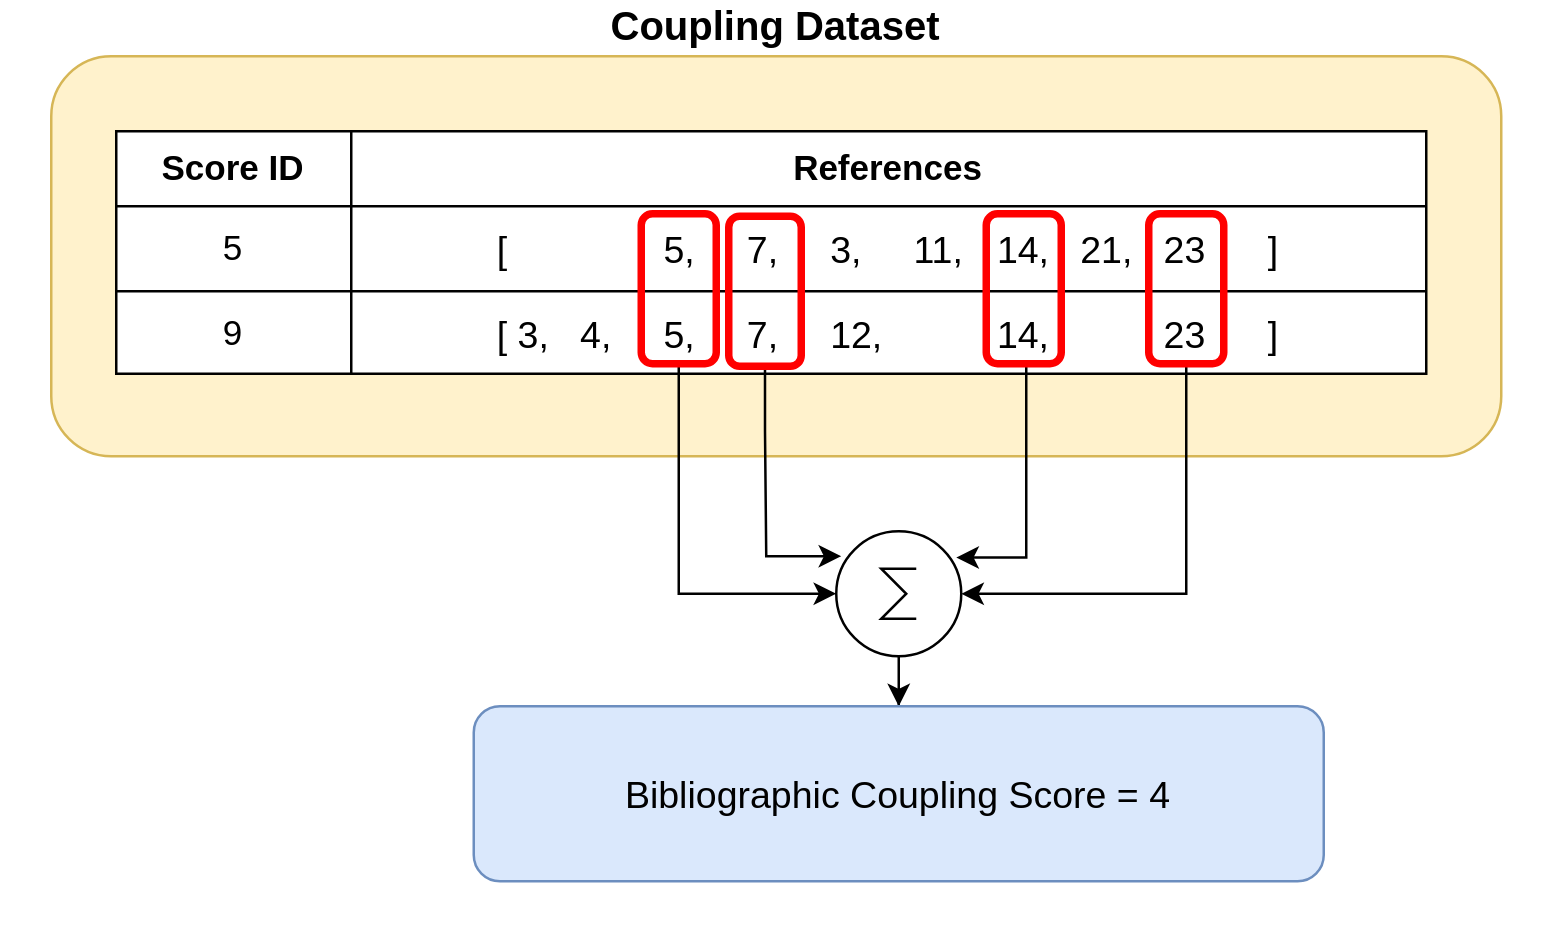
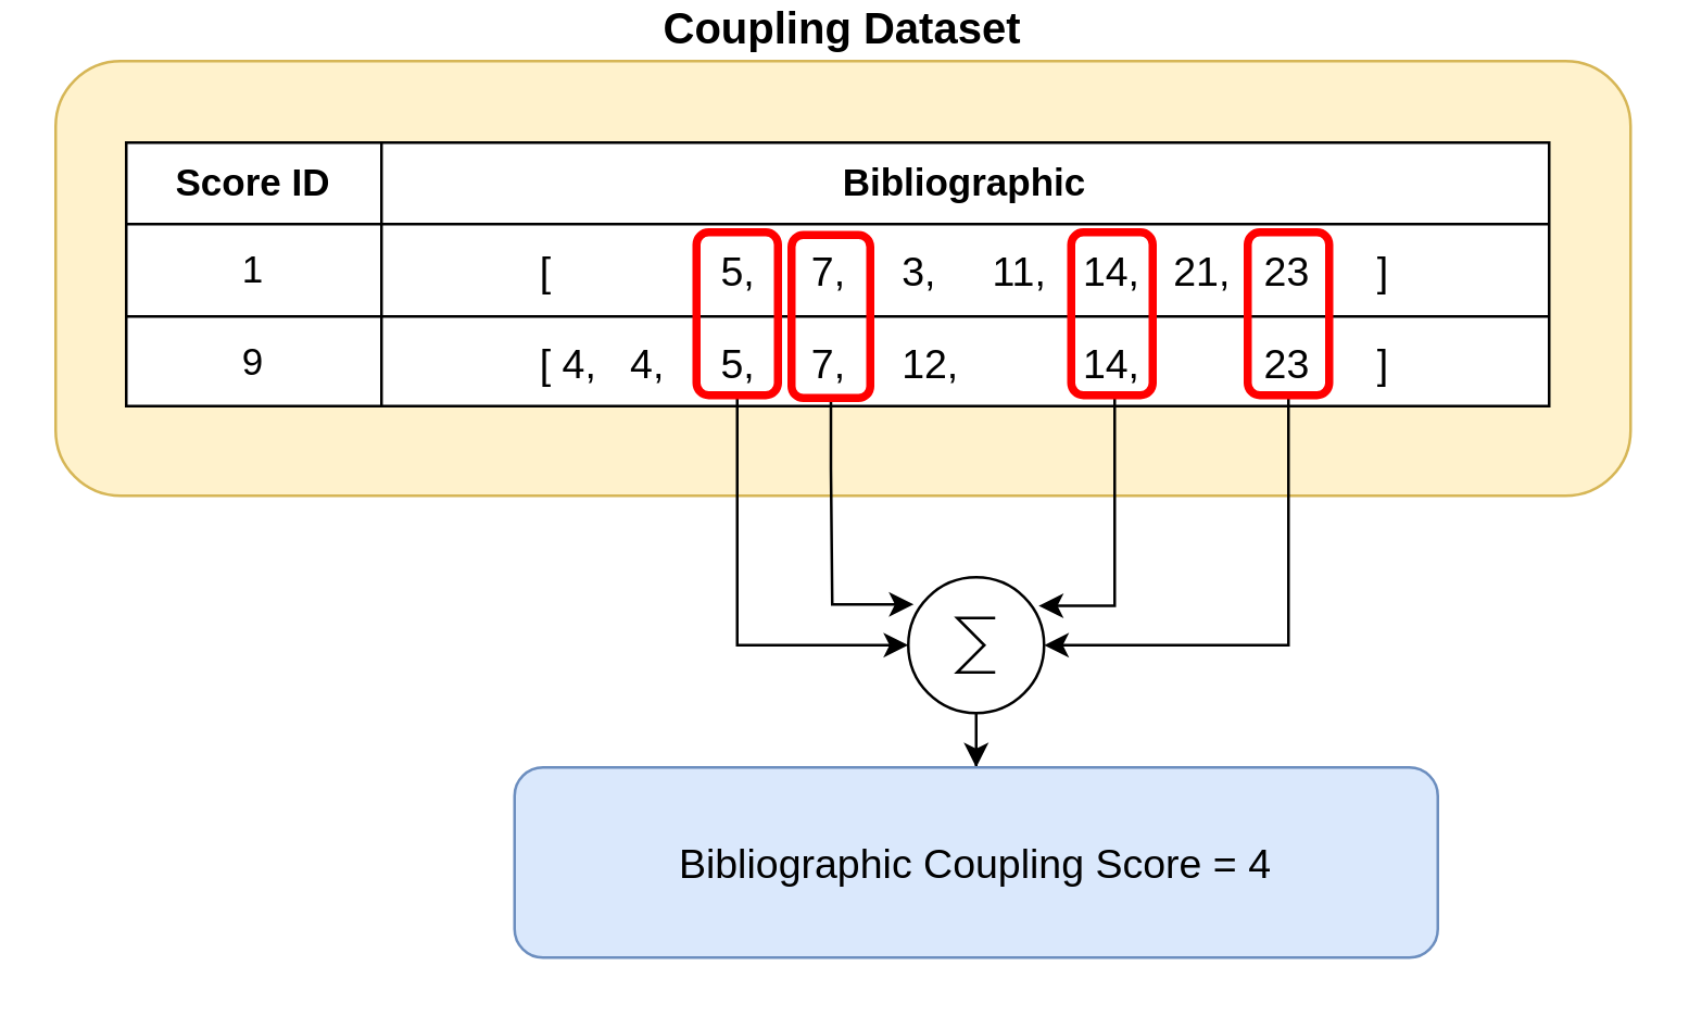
  <mxCell id="0" />
  <mxCell id="1" parent="0" />
  <mxCell id="2" value="&lt;b&gt;&lt;font style=&quot;font-size: 16px;&quot;&gt;Coupling Dataset&lt;/font&gt;&lt;/b&gt;" style="rounded=1;whiteSpace=wrap;html=1;labelPosition=center;verticalLabelPosition=top;align=center;verticalAlign=bottom;fillColor=#fff2cc;strokeColor=#d6b656;" parent="1" vertex="1"><mxGeometry x="20" y="20" width="580" height="160" as="geometry" /></mxCell>
  <mxCell id="3" value="" style="shape=table;startSize=0;container=1;collapsible=0;childLayout=tableLayout;" parent="1" vertex="1"><mxGeometry x="46" y="50" width="524" height="97" as="geometry" /></mxCell>
  <mxCell id="4" value="" style="shape=tableRow;horizontal=0;startSize=0;swimlaneHead=0;swimlaneBody=0;top=0;left=0;bottom=0;right=0;collapsible=0;dropTarget=0;fillColor=none;points=[[0,0.5],[1,0.5]];portConstraint=eastwest;" parent="3" vertex="1"><mxGeometry width="524" height="30" as="geometry" /></mxCell>
  <mxCell id="5" value="&lt;font style=&quot;font-size: 14px;&quot;&gt;&lt;b&gt;Score ID&lt;/b&gt;&lt;/font&gt;" style="shape=partialRectangle;html=1;whiteSpace=wrap;connectable=0;overflow=hidden;fillColor=none;top=0;left=0;bottom=0;right=0;pointerEvents=1;" parent="4" vertex="1"><mxGeometry width="94" height="30" as="geometry"><mxRectangle width="94" height="30" as="alternateBounds" /></mxGeometry></mxCell>
- <mxCell id="6" value="&lt;font style=&quot;font-size: 14px;&quot;&gt;&lt;b&gt;References&lt;/b&gt;&lt;/font&gt;" style="shape=partialRectangle;html=1;whiteSpace=wrap;connectable=0;overflow=hidden;fillColor=none;top=0;left=0;bottom=0;right=0;pointerEvents=1;" parent="4" vertex="1"><mxGeometry x="94" width="430" height="30" as="geometry"><mxRectangle width="430" height="30" as="alternateBounds" /></mxGeometry></mxCell>
+ <mxCell id="6" value="&lt;font style=&quot;font-size: 14px;&quot;&gt;&lt;b&gt;Bibliographic&lt;/b&gt;&lt;/font&gt;" style="shape=partialRectangle;html=1;whiteSpace=wrap;connectable=0;overflow=hidden;fillColor=none;top=0;left=0;bottom=0;right=0;pointerEvents=1;" parent="4" vertex="1"><mxGeometry x="94" width="430" height="30" as="geometry"><mxRectangle width="430" height="30" as="alternateBounds" /></mxGeometry></mxCell>
  <mxCell id="7" value="" style="shape=tableRow;horizontal=0;startSize=0;swimlaneHead=0;swimlaneBody=0;top=0;left=0;bottom=0;right=0;collapsible=0;dropTarget=0;fillColor=none;points=[[0,0.5],[1,0.5]];portConstraint=eastwest;" parent="3" vertex="1"><mxGeometry y="30" width="524" height="34" as="geometry" /></mxCell>
- <mxCell id="8" value="&lt;font style=&quot;font-size: 14px;&quot;&gt;5&lt;/font&gt;" style="shape=partialRectangle;html=1;whiteSpace=wrap;connectable=0;overflow=hidden;fillColor=none;top=0;left=0;bottom=0;right=0;pointerEvents=1;" parent="7" vertex="1"><mxGeometry width="94" height="34" as="geometry"><mxRectangle width="94" height="34" as="alternateBounds" /></mxGeometry></mxCell>
+ <mxCell id="8" value="&lt;font style=&quot;font-size: 14px;&quot;&gt;1&lt;/font&gt;" style="shape=partialRectangle;html=1;whiteSpace=wrap;connectable=0;overflow=hidden;fillColor=none;top=0;left=0;bottom=0;right=0;pointerEvents=1;" parent="7" vertex="1"><mxGeometry width="94" height="34" as="geometry"><mxRectangle width="94" height="34" as="alternateBounds" /></mxGeometry></mxCell>
  <mxCell id="9" value="&lt;font style=&quot;font-size: 15px;&quot;&gt;[ &lt;span style=&quot;white-space: pre;&quot;&gt;&#09;&lt;/span&gt;&lt;span style=&quot;white-space: pre;&quot;&gt;&#09;&lt;/span&gt;5, &lt;span style=&quot;white-space: pre;&quot;&gt;&#09;&lt;/span&gt;7,&lt;span style=&quot;white-space: pre;&quot;&gt;&#09;&lt;/span&gt;3,&lt;span style=&quot;white-space: pre;&quot;&gt;&#09;&lt;/span&gt;11,&lt;span style=&quot;white-space: pre;&quot;&gt;&#09;&lt;/span&gt;14,&lt;span style=&quot;white-space: pre;&quot;&gt;&#09;&lt;/span&gt;21,&lt;span style=&quot;white-space: pre;&quot;&gt;&#09;&lt;/span&gt;23&amp;nbsp; &amp;nbsp; &amp;nbsp; ]&lt;/font&gt;" style="shape=partialRectangle;html=1;whiteSpace=wrap;connectable=0;overflow=hidden;fillColor=none;top=0;left=0;bottom=0;right=0;pointerEvents=1;align=center;" parent="7" vertex="1"><mxGeometry x="94" width="430" height="34" as="geometry"><mxRectangle width="430" height="34" as="alternateBounds" /></mxGeometry></mxCell>
  <mxCell id="10" value="" style="shape=tableRow;horizontal=0;startSize=0;swimlaneHead=0;swimlaneBody=0;top=0;left=0;bottom=0;right=0;collapsible=0;dropTarget=0;fillColor=none;points=[[0,0.5],[1,0.5]];portConstraint=eastwest;" parent="3" vertex="1"><mxGeometry y="64" width="524" height="33" as="geometry" /></mxCell>
  <mxCell id="11" value="&lt;font style=&quot;font-size: 14px;&quot;&gt;9&lt;/font&gt;" style="shape=partialRectangle;html=1;whiteSpace=wrap;connectable=0;overflow=hidden;fillColor=none;top=0;left=0;bottom=0;right=0;pointerEvents=1;" parent="10" vertex="1"><mxGeometry width="94" height="33" as="geometry"><mxRectangle width="94" height="33" as="alternateBounds" /></mxGeometry></mxCell>
- <mxCell id="12" value="&lt;div style=&quot;&quot;&gt;&lt;span style=&quot;font-size: 15px; background-color: initial;&quot;&gt;[ 3,&amp;nbsp;&lt;span style=&quot;white-space: pre;&quot;&gt;&#09;&lt;/span&gt;&lt;/span&gt;&lt;span style=&quot;font-size: 15px; background-color: initial;&quot;&gt;4, &lt;/span&gt;&lt;span style=&quot;font-size: 15px; background-color: initial; white-space: pre;&quot;&gt;&#09;&lt;/span&gt;&lt;span style=&quot;font-size: 15px; background-color: initial;&quot;&gt;5, &lt;/span&gt;&lt;span style=&quot;font-size: 15px; background-color: initial; white-space: pre;&quot;&gt;&#09;&lt;/span&gt;&lt;span style=&quot;font-size: 15px; background-color: initial;&quot;&gt;7, &lt;/span&gt;&lt;span style=&quot;font-size: 15px; background-color: initial; white-space: pre;&quot;&gt;&#09;&lt;/span&gt;&lt;span style=&quot;font-size: 15px; background-color: initial;&quot;&gt;12,&lt;/span&gt;&lt;span style=&quot;font-size: 15px; background-color: initial; white-space: pre;&quot;&gt;&#09;&lt;span style=&quot;white-space: pre;&quot;&gt;&#09;&lt;/span&gt;&lt;/span&gt;&lt;span style=&quot;font-size: 15px; background-color: initial;&quot;&gt;14, &lt;/span&gt;&lt;span style=&quot;font-size: 15px; background-color: initial; white-space: pre;&quot;&gt;&#09;&lt;/span&gt;&lt;span style=&quot;font-size: 15px; background-color: initial; white-space: pre;&quot;&gt;&#09;&lt;/span&gt;&lt;span style=&quot;font-size: 15px; background-color: initial;&quot;&gt;23&amp;nbsp; &amp;nbsp; &amp;nbsp; ]&lt;/span&gt;&lt;/div&gt;" style="shape=partialRectangle;html=1;whiteSpace=wrap;connectable=0;overflow=hidden;fillColor=none;top=0;left=0;bottom=0;right=0;pointerEvents=1;align=center;" parent="10" vertex="1"><mxGeometry x="94" width="430" height="33" as="geometry"><mxRectangle width="430" height="33" as="alternateBounds" /></mxGeometry></mxCell>
+ <mxCell id="12" value="&lt;div style=&quot;&quot;&gt;&lt;span style=&quot;font-size: 15px; background-color: initial;&quot;&gt;[ 4,&amp;nbsp;&lt;span style=&quot;white-space: pre;&quot;&gt;&#09;&lt;/span&gt;&lt;/span&gt;&lt;span style=&quot;font-size: 15px; background-color: initial;&quot;&gt;4, &lt;/span&gt;&lt;span style=&quot;font-size: 15px; background-color: initial; white-space: pre;&quot;&gt;&#09;&lt;/span&gt;&lt;span style=&quot;font-size: 15px; background-color: initial;&quot;&gt;5, &lt;/span&gt;&lt;span style=&quot;font-size: 15px; background-color: initial; white-space: pre;&quot;&gt;&#09;&lt;/span&gt;&lt;span style=&quot;font-size: 15px; background-color: initial;&quot;&gt;7, &lt;/span&gt;&lt;span style=&quot;font-size: 15px; background-color: initial; white-space: pre;&quot;&gt;&#09;&lt;/span&gt;&lt;span style=&quot;font-size: 15px; background-color: initial;&quot;&gt;12,&lt;/span&gt;&lt;span style=&quot;font-size: 15px; background-color: initial; white-space: pre;&quot;&gt;&#09;&lt;span style=&quot;white-space: pre;&quot;&gt;&#09;&lt;/span&gt;&lt;/span&gt;&lt;span style=&quot;font-size: 15px; background-color: initial;&quot;&gt;14, &lt;/span&gt;&lt;span style=&quot;font-size: 15px; background-color: initial; white-space: pre;&quot;&gt;&#09;&lt;/span&gt;&lt;span style=&quot;font-size: 15px; background-color: initial; white-space: pre;&quot;&gt;&#09;&lt;/span&gt;&lt;span style=&quot;font-size: 15px; background-color: initial;&quot;&gt;23&amp;nbsp; &amp;nbsp; &amp;nbsp; ]&lt;/span&gt;&lt;/div&gt;" style="shape=partialRectangle;html=1;whiteSpace=wrap;connectable=0;overflow=hidden;fillColor=none;top=0;left=0;bottom=0;right=0;pointerEvents=1;align=center;" parent="10" vertex="1"><mxGeometry x="94" width="430" height="33" as="geometry"><mxRectangle width="430" height="33" as="alternateBounds" /></mxGeometry></mxCell>
  <mxCell id="13" style="edgeStyle=orthogonalEdgeStyle;rounded=0;orthogonalLoop=1;jettySize=auto;html=1;entryX=0;entryY=0.5;entryDx=0;entryDy=0;entryPerimeter=0;" parent="1" source="14" target="22" edge="1"><mxGeometry relative="1" as="geometry"><Array as="points"><mxPoint x="271" y="235" /></Array></mxGeometry></mxCell>
  <mxCell id="14" value="" style="rounded=1;whiteSpace=wrap;html=1;fillColor=none;strokeColor=#FF0000;strokeWidth=3;" parent="1" vertex="1"><mxGeometry x="256" y="83" width="30" height="60" as="geometry" /></mxCell>
  <mxCell id="15" style="edgeStyle=orthogonalEdgeStyle;rounded=0;orthogonalLoop=1;jettySize=auto;html=1;entryX=0.96;entryY=0.21;entryDx=0;entryDy=0;entryPerimeter=0;" parent="1" source="16" target="22" edge="1"><mxGeometry relative="1" as="geometry"><Array as="points"><mxPoint x="410" y="221" /></Array></mxGeometry></mxCell>
  <mxCell id="16" value="" style="rounded=1;whiteSpace=wrap;html=1;fillColor=none;strokeColor=#FF0000;strokeWidth=3;" parent="1" vertex="1"><mxGeometry x="394" y="83" width="30" height="60" as="geometry" /></mxCell>
  <mxCell id="17" style="edgeStyle=orthogonalEdgeStyle;rounded=0;orthogonalLoop=1;jettySize=auto;html=1;entryX=1;entryY=0.5;entryDx=0;entryDy=0;entryPerimeter=0;" parent="1" source="18" target="22" edge="1"><mxGeometry relative="1" as="geometry"><Array as="points"><mxPoint x="474" y="235" /></Array></mxGeometry></mxCell>
  <mxCell id="18" value="" style="rounded=1;whiteSpace=wrap;html=1;fillColor=none;strokeColor=#FF0000;strokeWidth=3;" parent="1" vertex="1"><mxGeometry x="459" y="83" width="30" height="60" as="geometry" /></mxCell>
  <mxCell id="19" style="edgeStyle=orthogonalEdgeStyle;rounded=0;orthogonalLoop=1;jettySize=auto;html=1;exitX=0.5;exitY=1;exitDx=0;exitDy=0;entryX=0.04;entryY=0.2;entryDx=0;entryDy=0;entryPerimeter=0;" edge="1" parent="1" source="20" target="22"><mxGeometry relative="1" as="geometry"><mxPoint x="326" y="220" as="targetPoint" /><Array as="points"><mxPoint x="306" y="170" /><mxPoint x="306" y="170" /><mxPoint x="306" y="220" /></Array></mxGeometry></mxCell>
  <mxCell id="20" value="" style="rounded=1;whiteSpace=wrap;html=1;fillColor=none;strokeColor=#FF0000;strokeWidth=3;" parent="1" vertex="1"><mxGeometry x="291" y="84" width="29" height="60" as="geometry" /></mxCell>
  <mxCell id="21" value="" style="edgeStyle=orthogonalEdgeStyle;rounded=0;orthogonalLoop=1;jettySize=auto;html=1;" parent="1" source="22" target="23" edge="1"><mxGeometry relative="1" as="geometry" /></mxCell>
  <mxCell id="22" value="" style="verticalLabelPosition=bottom;shadow=0;dashed=0;align=center;html=1;verticalAlign=top;shape=mxgraph.electrical.abstract.sum;" parent="1" vertex="1"><mxGeometry x="334" y="210" width="50" height="50" as="geometry" /></mxCell>
  <mxCell id="23" value="&lt;font style=&quot;font-size: 15px;&quot;&gt;Bibliographic Coupling Score = 4&lt;/font&gt;" style="rounded=1;whiteSpace=wrap;html=1;fillColor=#dae8fc;strokeColor=#6c8ebf;" parent="1" vertex="1"><mxGeometry x="189" y="280" width="340" height="70" as="geometry" /></mxCell>
